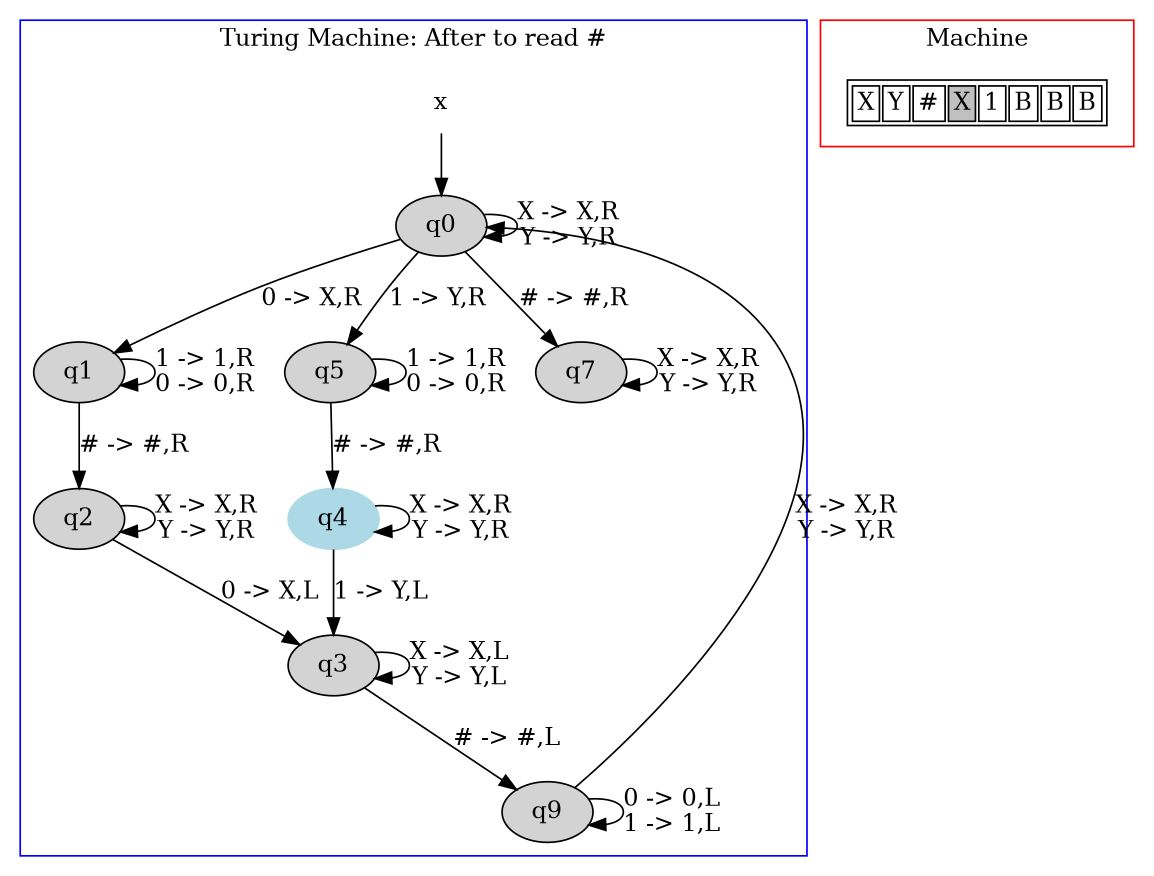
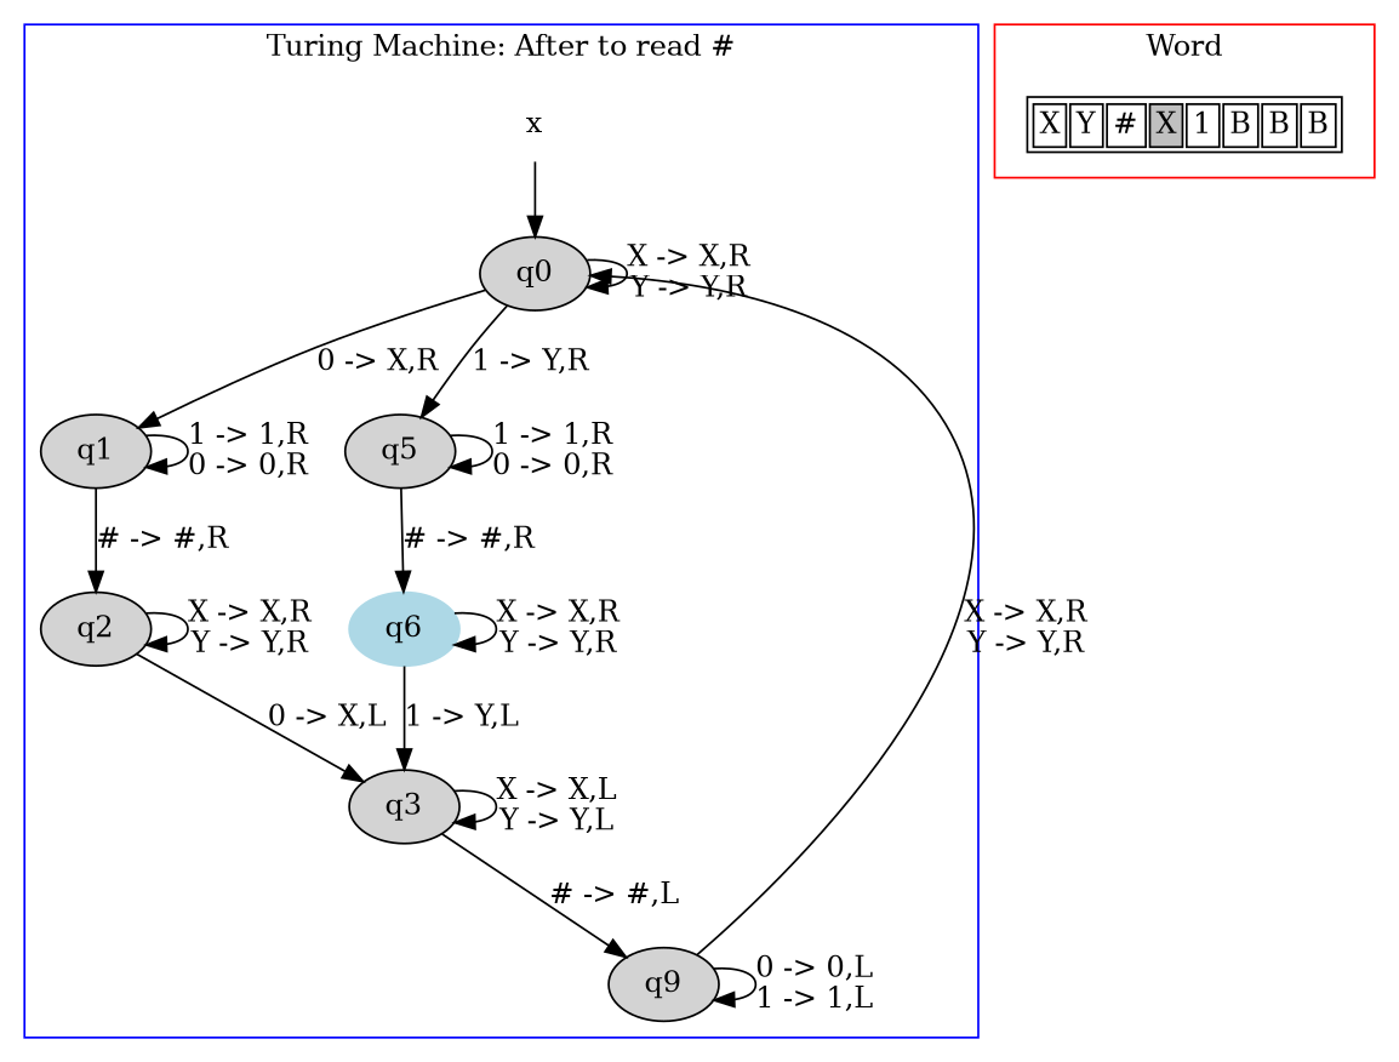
  digraph {
    node [style=filled]
    q0
    q1
    q5
-   q7
    q2
    q3
    n7 [label=q9]
-   q6 [color=lightblue label=q4]
+   q6 [color=lightblue]
    x [color=white]
    n10 [label=<<TABLE> <TR> <TD><FONT>X</FONT></TD> <TD><FONT>Y</FONT></TD> <TD><FONT>#</FONT></TD> <TD BGCOLOR="gray"><FONT>X</FONT></TD> <TD><FONT>1</FONT></TD> <TD><FONT>B</FONT></TD> <TD><FONT>B</FONT></TD> <TD><FONT>B</FONT></TD> </TR> </TABLE>> shape=plaintext style=""]
    subgraph cluster_1 {
      color=blue
      label="Turing Machine: After to read #"
      q0
      q1
      q5
-     q7
      q2
      q3
      n7
      q6
      x
    }
    subgraph cluster_2 {
      color=red
-     label=Machine
+     label=Word
      n10
    }
    q0 -> q0 [label="X -> X,R\nY -> Y,R"]
    q0 -> q1 [label="0 -> X,R"]
    q0 -> q5 [label="1 -> Y,R"]
-   q0 -> q7 [label="# -> #,R"]
    q1 -> q1 [label="1 -> 1,R\n0 -> 0,R"]
    q1 -> q2 [label="# -> #,R"]
    q5 -> q5 [label="1 -> 1,R\n0 -> 0,R"]
    q5 -> q6 [label="# -> #,R"]
-   q7 -> q7 [label="X -> X,R\nY -> Y,R"]
    q2 -> q2 [label="X -> X,R\nY -> Y,R"]
    q2 -> q3 [label="0 -> X,L"]
    q3 -> q3 [label="X -> X,L\nY -> Y,L"]
    q3 -> n7 [label="# -> #,L"]
    n7 -> q0 [label="X -> X,R\nY -> Y,R"]
    n7 -> n7 [label="0 -> 0,L\n1 -> 1,L"]
    q6 -> q3 [label="1 -> Y,L"]
    q6 -> q6 [label="X -> X,R\nY -> Y,R"]
    x -> q0
  }
